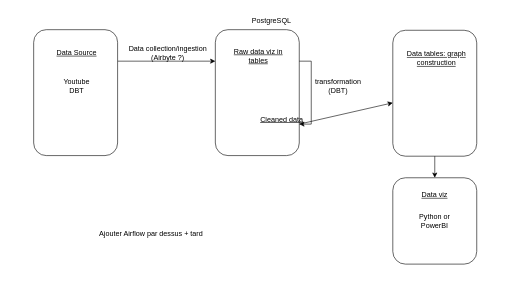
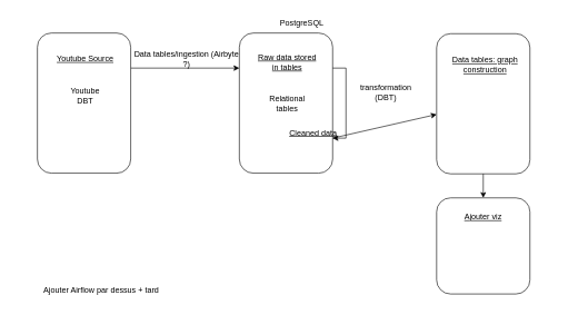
  <mxCell id="0" />
  <mxCell id="1" parent="0" />
  <mxCell id="2" style="edgeStyle=orthogonalEdgeStyle;rounded=0;orthogonalLoop=1;jettySize=auto;html=1;exitX=0.25;exitY=0;exitDx=0;exitDy=0;entryX=0.25;entryY=1;entryDx=0;entryDy=0;" parent="1" source="3" target="6" edge="1"><mxGeometry relative="1" as="geometry" /></mxCell>
  <mxCell id="3" value="" style="rounded=1;whiteSpace=wrap;html=1;rotation=90;" parent="1" vertex="1"><mxGeometry x="20" y="84" width="210" height="140" as="geometry" /></mxCell>
- <mxCell id="4" value="&lt;u&gt;Data Source&lt;/u&gt;" style="text;html=1;align=center;verticalAlign=middle;whiteSpace=wrap;rounded=0;" parent="1" vertex="1"><mxGeometry x="72" y="73" width="110" height="30" as="geometry" /></mxCell>
+ <mxCell id="4" value="&lt;u&gt;Youtube Source&lt;/u&gt;" style="text;html=1;align=center;verticalAlign=middle;whiteSpace=wrap;rounded=0;" parent="1" vertex="1"><mxGeometry x="72" y="73" width="110" height="30" as="geometry" /></mxCell>
  <mxCell id="5" value="Youtube DBT" style="text;html=1;align=center;verticalAlign=middle;whiteSpace=wrap;rounded=0;" parent="1" vertex="1"><mxGeometry x="97" y="128" width="60" height="30" as="geometry" /></mxCell>
  <mxCell id="6" value="" style="rounded=1;whiteSpace=wrap;html=1;rotation=90;" parent="1" vertex="1"><mxGeometry x="323" y="84" width="210" height="140" as="geometry" /></mxCell>
- <mxCell id="7" value="&lt;u&gt;Raw data viz in tables&lt;/u&gt;" style="text;html=1;align=center;verticalAlign=middle;whiteSpace=wrap;rounded=0;" parent="1" vertex="1"><mxGeometry x="380" y="78" width="100" height="30" as="geometry" /></mxCell>
+ <mxCell id="7" value="&lt;u&gt;Raw data stored in tables&lt;/u&gt;" style="text;html=1;align=center;verticalAlign=middle;whiteSpace=wrap;rounded=0;" parent="1" vertex="1"><mxGeometry x="380" y="78" width="100" height="30" as="geometry" /></mxCell>
  <mxCell id="8" value="&lt;u&gt;Cleaned data&lt;/u&gt;" style="text;html=1;align=center;verticalAlign=middle;whiteSpace=wrap;rounded=0;" parent="1" vertex="1"><mxGeometry x="419" y="184" width="100" height="30" as="geometry" /></mxCell>
+ <mxCell id="9" value="Relational tables" style="text;html=1;align=center;verticalAlign=middle;whiteSpace=wrap;rounded=0;" parent="1" vertex="1"><mxGeometry x="400" y="139" width="60" height="30" as="geometry" /></mxCell>
  <mxCell id="10" value="PostgreSQL " style="text;html=1;align=center;verticalAlign=middle;whiteSpace=wrap;rounded=0;" parent="1" vertex="1"><mxGeometry x="392" y="20" width="120" height="30" as="geometry" /></mxCell>
  <mxCell id="11" value="" style="rounded=1;whiteSpace=wrap;html=1;rotation=90;" parent="1" vertex="1"><mxGeometry x="619" y="85" width="210" height="140" as="geometry" /></mxCell>
  <mxCell id="12" value="&lt;u&gt;Data tables: graph construction&lt;/u&gt;" style="text;html=1;align=center;verticalAlign=middle;whiteSpace=wrap;rounded=0;" parent="1" vertex="1"><mxGeometry x="672" y="82" width="110" height="30" as="geometry" /></mxCell>
- <mxCell id="13" value="Data collection/ingestion (Airbyte ?)" style="text;html=1;align=center;verticalAlign=middle;whiteSpace=wrap;rounded=0;" parent="1" vertex="1"><mxGeometry x="194" y="73" width="170" height="30" as="geometry" /></mxCell>
+ <mxCell id="13" value="Data tables/ingestion (Airbyte ?)" style="text;html=1;align=center;verticalAlign=middle;whiteSpace=wrap;rounded=0;" parent="1" vertex="1"><mxGeometry x="194" y="73" width="170" height="30" as="geometry" /></mxCell>
  <mxCell id="14" style="edgeStyle=orthogonalEdgeStyle;rounded=0;orthogonalLoop=1;jettySize=auto;html=1;exitX=0.25;exitY=0;exitDx=0;exitDy=0;entryX=0.75;entryY=0;entryDx=0;entryDy=0;" parent="1" source="6" target="6" edge="1"><mxGeometry relative="1" as="geometry" /></mxCell>
- <mxCell id="15" value="transformation (DBT)" style="text;html=1;align=center;verticalAlign=middle;whiteSpace=wrap;rounded=0;" parent="1" vertex="1"><mxGeometry x="533" y="128" width="60" height="30" as="geometry" /></mxCell>
+ <mxCell id="15" value="transformation (DBT)" style="text;html=1;align=center;verticalAlign=middle;whiteSpace=wrap;rounded=0;" parent="1" vertex="1"><mxGeometry x="548" y="123" width="60" height="30" as="geometry" /></mxCell>
  <mxCell id="16" value="" style="rounded=1;whiteSpace=wrap;html=1;rotation=90;" vertex="1" parent="1"><mxGeometry x="652" y="298" width="144" height="140" as="geometry" /></mxCell>
- <mxCell id="17" value="&lt;u&gt;Data viz&lt;/u&gt;" style="text;html=1;align=center;verticalAlign=middle;whiteSpace=wrap;rounded=0;" vertex="1" parent="1"><mxGeometry x="669" y="310" width="110" height="30" as="geometry" /></mxCell>
- <mxCell id="18" value="Python or PowerBI" style="text;html=1;align=center;verticalAlign=middle;whiteSpace=wrap;rounded=0;" vertex="1" parent="1"><mxGeometry x="694" y="353" width="60" height="30" as="geometry" /></mxCell>
+ <mxCell id="17" value="&lt;u&gt;Ajouter viz&lt;/u&gt;" style="text;html=1;align=center;verticalAlign=middle;whiteSpace=wrap;rounded=0;" vertex="1" parent="1"><mxGeometry x="669" y="310" width="110" height="30" as="geometry" /></mxCell>
  <mxCell id="19" value="" style="endArrow=classic;html=1;rounded=0;exitX=0.75;exitY=0;exitDx=0;exitDy=0;" edge="1" parent="1" source="6" target="11"><mxGeometry width="50" height="50" relative="1" as="geometry"><mxPoint x="426" y="290" as="sourcePoint" /><mxPoint x="476" y="240" as="targetPoint" /></mxGeometry></mxCell>
  <mxCell id="20" value="" style="endArrow=classic;html=1;rounded=0;entryX=0;entryY=0.5;entryDx=0;entryDy=0;exitX=1;exitY=0.5;exitDx=0;exitDy=0;" edge="1" parent="1" source="11" target="16"><mxGeometry width="50" height="50" relative="1" as="geometry"><mxPoint x="426" y="290" as="sourcePoint" /><mxPoint x="476" y="240" as="targetPoint" /></mxGeometry></mxCell>
- <mxCell id="21" value="Ajouter Airflow par dessus + tard" style="text;html=1;align=center;verticalAlign=middle;whiteSpace=wrap;rounded=0;" vertex="1" parent="1"><mxGeometry x="146" y="375" width="210" height="30" as="geometry" /></mxCell>
+ <mxCell id="21" value="Ajouter Airflow par dessus + tard" style="text;html=1;align=center;verticalAlign=middle;whiteSpace=wrap;rounded=0;" vertex="1" parent="1"><mxGeometry x="46" y="420" width="210" height="30" as="geometry" /></mxCell>
